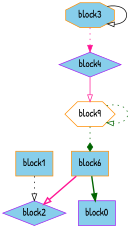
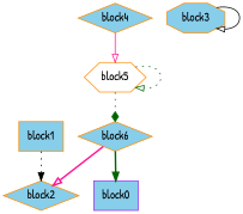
  digraph {
    fontname="Patrick Hand"
    splines=spline
    node [color=darkorange fillcolor=skyblue fontname="Patrick Hand" shape=diamond style=filled]
    edge [arrowhead=onormal color=deeppink fontname="Patrick Hand" freq=3 style=dotted]
    block1 [shape=box]
-   block2 [color=purple]
+   block2
    block3 [shape=octagon]
-   block4 [color=purple]
-   block5 [fillcolor=white shape=hexagon label=block9]
-   block6 [shape=box]
+   block4
+   block5 [fillcolor=white shape=hexagon]
+   block6
    n7 [color=purple label=block0 shape=box]
-   block1 -> block2 [color=black freq=1]
+   block1 -> block2 [arrowhead=normal color=black freq=1]
    block3 -> block3 [color=black freq=291 style=solid]
-   block3 -> block4 [arrowhead=normal]
    block4 -> block5 [style=solid]
    block5 -> block5 [color=darkgreen freq=291]
    block5 -> block6 [arrowhead=diamond color=darkgreen]
    block6 -> block2 [freq=2 style=bold]
    block6 -> n7 [arrowhead=normal color=darkgreen freq=1 style=bold]
  }
